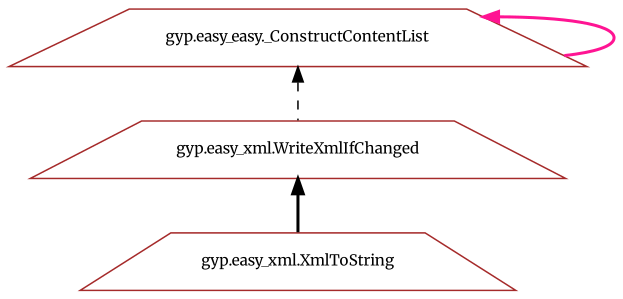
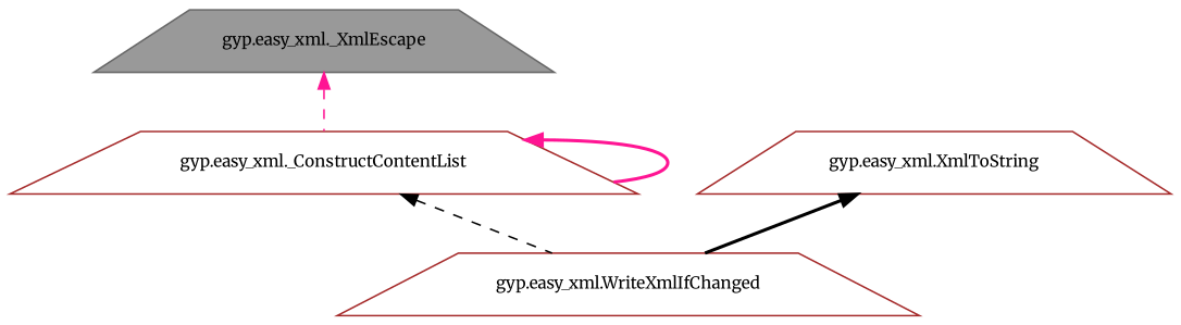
  digraph {
    fontname=Merriweather
    rankdir=TB
    node [color=brown fillcolor=white fontname=Merriweather fontsize=10 shape=trapezium style=filled]
    edge [color=deeppink dir=back fontname=Merriweather fontsize=10 labelfontname=Helvetica labelfontsize=10 style=dashed]
-   n2 [height=0.2 label="gyp.easy_easy._ConstructContentList" width=0.4]
+   n1 [color=gray40 fillcolor=grey60 fontcolor=black height=0.2 label="gyp.easy_xml._XmlEscape" width=0.4]
+   n2 [height=0.2 label="gyp.easy_xml._ConstructContentList" width=0.4]
    n3 [height=0.2 label="gyp.easy_xml.WriteXmlIfChanged" width=0.4]
    n4 [height=0.2 label="gyp.easy_xml.XmlToString" width=0.4]
+   n1 -> n2
    n2 -> n2 [style=bold]
    n2 -> n3 [color=black]
-   n3 -> n4 [color=black style=bold]
+   n4 -> n3 [color=black style=bold]
  }
